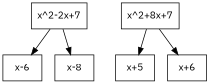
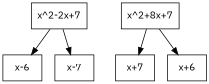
  digraph {
    fontname="IBM Plex Sans"
    node [fontname="IBM Plex Sans" shape=box]
    edge [fontname="IBM Plex Sans"]
    n1 [label="x^2-2x+7"]
    n2 [label="x-6"]
-   n3 [label="x-8"]
+   n3 [label="x-7"]
    n4 [label="x^2+8x+7"]
-   n5 [label="x+5"]
+   n5 [label="x+7"]
    n6 [label="x+6"]
    n1 -> n2
    n1 -> n3
    n4 -> n5
    n4 -> n6
  }
